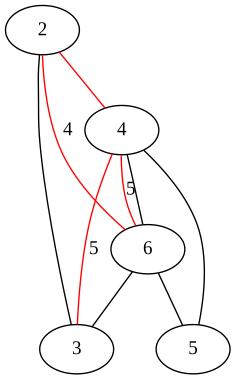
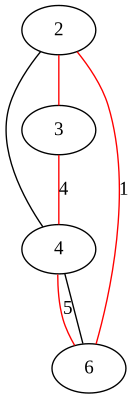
  graph {
    fontname="Liberation Serif"
    node [fontname="Liberation Serif"]
    edge [color=black fontname="Liberation Serif"]
    2
    4
    3
-   5
    n5 [label=6]
-   2 -- 4 [color=red]
-   2 -- 3
-   4 -- 5
+   2 -- 4
+   2 -- 3 [color=red]
    4 -- n5 [color=red label=5]
-   3 -- 4 [color=red label=5]
-   n5 -- 2 [color=red label=4]
+   3 -- 4 [color=red label=4]
+   n5 -- 2 [color=red label=1]
    n5 -- 4
-   n5 -- 3
-   n5 -- 5
  }
